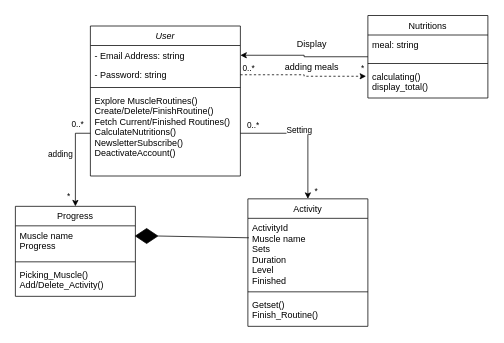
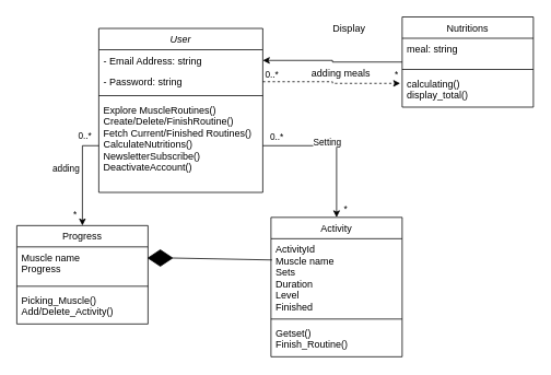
  <mxCell id="0" />
  <mxCell id="1" parent="0" />
  <mxCell id="2" value="User" style="swimlane;fontStyle=2;align=center;verticalAlign=top;childLayout=stackLayout;horizontal=1;startSize=26;horizontalStack=0;resizeParent=1;resizeLast=0;collapsible=1;marginBottom=0;rounded=0;shadow=0;strokeWidth=1;" vertex="1" parent="1"><mxGeometry x="120" y="34" width="200" height="200" as="geometry"><mxRectangle x="230" y="140" width="160" height="26" as="alternateBounds" /></mxGeometry></mxCell>
  <mxCell id="3" value="- Email Address: string" style="text;align=left;verticalAlign=top;spacingLeft=4;spacingRight=4;overflow=hidden;rotatable=0;points=[[0,0.5],[1,0.5]];portConstraint=eastwest;rounded=0;shadow=0;html=0;" vertex="1" parent="2"><mxGeometry y="26" width="200" height="26" as="geometry" /></mxCell>
  <mxCell id="4" value="- Password: string" style="text;align=left;verticalAlign=top;spacingLeft=4;spacingRight=4;overflow=hidden;rotatable=0;points=[[0,0.5],[1,0.5]];portConstraint=eastwest;rounded=0;shadow=0;html=0;" vertex="1" parent="2"><mxGeometry y="52" width="200" height="26" as="geometry" /></mxCell>
  <mxCell id="5" value="" style="line;html=1;strokeWidth=1;align=left;verticalAlign=middle;spacingTop=-1;spacingLeft=3;spacingRight=3;rotatable=0;labelPosition=right;points=[];portConstraint=eastwest;" vertex="1" parent="2"><mxGeometry y="78" width="200" height="8" as="geometry" /></mxCell>
  <mxCell id="6" value="Explore MuscleRoutines()&#10;Create/Delete/FinishRoutine()&#10;Fetch Current/Finished Routines()&#10;CalculateNutritions()&#10;NewsletterSubscribe()&#10;DeactivateAccount()" style="text;align=left;verticalAlign=top;spacingLeft=4;spacingRight=4;overflow=hidden;rotatable=0;points=[[0,0.5],[1,0.5]];portConstraint=eastwest;" vertex="1" parent="2"><mxGeometry y="86" width="200" height="114" as="geometry" /></mxCell>
  <mxCell id="7" value="Progress" style="swimlane;fontStyle=0;align=center;verticalAlign=top;childLayout=stackLayout;horizontal=1;startSize=26;horizontalStack=0;resizeParent=1;resizeLast=0;collapsible=1;marginBottom=0;rounded=0;shadow=0;strokeWidth=1;" vertex="1" parent="1"><mxGeometry x="20" y="274.44" width="160" height="120" as="geometry"><mxRectangle x="130" y="380" width="160" height="26" as="alternateBounds" /></mxGeometry></mxCell>
  <mxCell id="8" value="Muscle name&#10;Progress" style="text;align=left;verticalAlign=top;spacingLeft=4;spacingRight=4;overflow=hidden;rotatable=0;points=[[0,0.5],[1,0.5]];portConstraint=eastwest;spacing=2;spacingTop=0;" vertex="1" parent="7"><mxGeometry y="26" width="160" height="44" as="geometry" /></mxCell>
  <mxCell id="9" value="" style="line;html=1;strokeWidth=1;align=left;verticalAlign=middle;spacingTop=-1;spacingLeft=3;spacingRight=3;rotatable=0;labelPosition=right;points=[];portConstraint=eastwest;" vertex="1" parent="7"><mxGeometry y="70" width="160" height="8" as="geometry" /></mxCell>
  <mxCell id="10" value="Picking_Muscle()&#10;Add/Delete_Activity()&#10;" style="text;align=left;verticalAlign=top;spacingLeft=4;spacingRight=4;overflow=hidden;rotatable=0;points=[[0,0.5],[1,0.5]];portConstraint=eastwest;fontStyle=0" vertex="1" parent="7"><mxGeometry y="78" width="160" height="42" as="geometry" /></mxCell>
  <mxCell id="11" value="Activity" style="swimlane;fontStyle=0;align=center;verticalAlign=top;childLayout=stackLayout;horizontal=1;startSize=26;horizontalStack=0;resizeParent=1;resizeLast=0;collapsible=1;marginBottom=0;rounded=0;shadow=0;strokeWidth=1;" vertex="1" parent="1"><mxGeometry x="330" y="264.44" width="160" height="170" as="geometry"><mxRectangle x="340" y="380" width="170" height="26" as="alternateBounds" /></mxGeometry></mxCell>
  <mxCell id="12" value="ActivityId&#10;Muscle name&#10;Sets&#10;Duration &#10;Level&#10;Finished" style="text;align=left;verticalAlign=top;spacingLeft=4;spacingRight=4;overflow=hidden;rotatable=0;points=[[0,0.5],[1,0.5]];portConstraint=eastwest;" vertex="1" parent="11"><mxGeometry y="26" width="160" height="94" as="geometry" /></mxCell>
  <mxCell id="13" value="" style="line;html=1;strokeWidth=1;align=left;verticalAlign=middle;spacingTop=-1;spacingLeft=3;spacingRight=3;rotatable=0;labelPosition=right;points=[];portConstraint=eastwest;" vertex="1" parent="11"><mxGeometry y="120" width="160" height="8" as="geometry" /></mxCell>
  <mxCell id="14" value="Getset()&#10;Finish_Routine()" style="text;align=left;verticalAlign=top;spacingLeft=4;spacingRight=4;overflow=hidden;rotatable=0;points=[[0,0.5],[1,0.5]];portConstraint=eastwest;fontStyle=0" vertex="1" parent="11"><mxGeometry y="128" width="160" height="42" as="geometry" /></mxCell>
  <mxCell id="15" value="adding" style="edgeStyle=orthogonalEdgeStyle;rounded=0;orthogonalLoop=1;jettySize=auto;html=1;verticalAlign=bottom;entryX=0.5;entryY=0;entryDx=0;entryDy=0;" edge="1" parent="1" source="6" target="7"><mxGeometry x="-0.024" y="-20" relative="1" as="geometry"><mxPoint x="60" y="214" as="targetPoint" /><mxPoint as="offset" /></mxGeometry></mxCell>
  <mxCell id="16" value="0..*" style="edgeLabel;html=1;align=center;verticalAlign=middle;resizable=0;points=[];" vertex="1" connectable="0" parent="15"><mxGeometry x="-0.692" y="1" relative="1" as="geometry"><mxPoint y="-14" as="offset" /></mxGeometry></mxCell>
  <mxCell id="17" value="*" style="edgeLabel;html=1;align=center;verticalAlign=middle;resizable=0;points=[];" vertex="1" connectable="0" parent="15"><mxGeometry x="0.754" y="-1" relative="1" as="geometry"><mxPoint x="-9" as="offset" /></mxGeometry></mxCell>
  <mxCell id="18" style="edgeStyle=orthogonalEdgeStyle;rounded=0;orthogonalLoop=1;jettySize=auto;html=1;" edge="1" parent="1" source="6" target="11"><mxGeometry relative="1" as="geometry" /></mxCell>
  <mxCell id="19" value="0..*" style="edgeLabel;html=1;align=center;verticalAlign=middle;resizable=0;points=[];" vertex="1" connectable="0" parent="1"><mxGeometry x="120.001" y="174" as="geometry"><mxPoint x="216" y="-9" as="offset" /></mxGeometry></mxCell>
  <mxCell id="20" value="&lt;span style=&quot;color: rgb(0, 0, 0); font-family: Helvetica; font-size: 11px; font-style: normal; font-variant-ligatures: normal; font-variant-caps: normal; font-weight: 400; letter-spacing: normal; orphans: 2; text-align: center; text-indent: 0px; text-transform: none; widows: 2; word-spacing: 0px; -webkit-text-stroke-width: 0px; background-color: rgb(255, 255, 255); text-decoration-thickness: initial; text-decoration-style: initial; text-decoration-color: initial; float: none; display: inline !important;&quot;&gt;Setting&lt;/span&gt;" style="text;whiteSpace=wrap;html=1;" vertex="1" parent="1"><mxGeometry x="380" y="159" width="40" height="30" as="geometry" /></mxCell>
  <mxCell id="21" value="*" style="edgeLabel;html=1;align=center;verticalAlign=middle;resizable=0;points=[];" vertex="1" connectable="0" parent="1"><mxGeometry x="420" y="253.999" as="geometry" /></mxCell>
  <mxCell id="22" style="edgeStyle=orthogonalEdgeStyle;rounded=0;orthogonalLoop=1;jettySize=auto;html=1;" edge="1" parent="1" source="23" target="3"><mxGeometry relative="1" as="geometry" /></mxCell>
  <mxCell id="23" value="Nutritions" style="swimlane;fontStyle=0;align=center;verticalAlign=top;childLayout=stackLayout;horizontal=1;startSize=26;horizontalStack=0;resizeParent=1;resizeLast=0;collapsible=1;marginBottom=0;rounded=0;shadow=0;strokeWidth=1;" vertex="1" parent="1"><mxGeometry x="490" y="20" width="160" height="110" as="geometry"><mxRectangle x="340" y="380" width="170" height="26" as="alternateBounds" /></mxGeometry></mxCell>
  <mxCell id="24" value="meal: string" style="text;align=left;verticalAlign=top;spacingLeft=4;spacingRight=4;overflow=hidden;rotatable=0;points=[[0,0.5],[1,0.5]];portConstraint=eastwest;" vertex="1" parent="23"><mxGeometry y="26" width="160" height="34" as="geometry" /></mxCell>
  <mxCell id="25" value="" style="line;html=1;strokeWidth=1;align=left;verticalAlign=middle;spacingTop=-1;spacingLeft=3;spacingRight=3;rotatable=0;labelPosition=right;points=[];portConstraint=eastwest;" vertex="1" parent="23"><mxGeometry y="60" width="160" height="8" as="geometry" /></mxCell>
  <mxCell id="26" value="calculating()&#10;display_total()" style="text;align=left;verticalAlign=top;spacingLeft=4;spacingRight=4;overflow=hidden;rotatable=0;points=[[0,0.5],[1,0.5]];portConstraint=eastwest;fontStyle=0" vertex="1" parent="23"><mxGeometry y="68" width="160" height="42" as="geometry" /></mxCell>
  <mxCell id="27" style="edgeStyle=orthogonalEdgeStyle;rounded=0;orthogonalLoop=1;jettySize=auto;html=1;entryX=-0.015;entryY=0.31;entryDx=0;entryDy=0;entryPerimeter=0;dashed=1;" edge="1" parent="1" source="4" target="26"><mxGeometry relative="1" as="geometry" /></mxCell>
  <mxCell id="28" value="adding meals" style="text;html=1;align=center;verticalAlign=middle;resizable=0;points=[];autosize=1;strokeColor=none;fillColor=none;" vertex="1" parent="1"><mxGeometry x="370" y="74" width="90" height="30" as="geometry" /></mxCell>
  <mxCell id="29" value="0..*" style="edgeLabel;html=1;align=center;verticalAlign=middle;resizable=0;points=[];" vertex="1" connectable="0" parent="1"><mxGeometry x="330" y="89" as="geometry" /></mxCell>
  <mxCell id="30" value="*" style="edgeLabel;html=1;align=center;verticalAlign=middle;resizable=0;points=[];" vertex="1" connectable="0" parent="1"><mxGeometry x="330" y="274.439" as="geometry"><mxPoint x="152" y="-185" as="offset" /></mxGeometry></mxCell>
  <mxCell id="31" value="" style="rhombus;whiteSpace=wrap;html=1;fillColor=#000000;" vertex="1" parent="1"><mxGeometry x="180" y="304" width="30" height="20" as="geometry" /></mxCell>
  <mxCell id="32" value="" style="endArrow=none;html=1;rounded=0;exitX=1;exitY=0.5;exitDx=0;exitDy=0;entryX=0.008;entryY=0.276;entryDx=0;entryDy=0;entryPerimeter=0;" edge="1" parent="1" source="31" target="12"><mxGeometry width="50" height="50" relative="1" as="geometry"><mxPoint x="200" y="274" as="sourcePoint" /><mxPoint x="250" y="224" as="targetPoint" /></mxGeometry></mxCell>
- <mxCell id="33" value="Display" style="text;html=1;align=center;verticalAlign=middle;resizable=0;points=[];autosize=1;strokeColor=none;fillColor=none;" vertex="1" parent="1"><mxGeometry x="385" y="44" width="60" height="30" as="geometry" /></mxCell>
+ <mxCell id="33" value="Display" style="text;html=1;align=center;verticalAlign=middle;resizable=0;points=[];autosize=1;strokeColor=none;fillColor=none;" vertex="1" parent="1"><mxGeometry x="395" y="19" width="60" height="30" as="geometry" /></mxCell>
